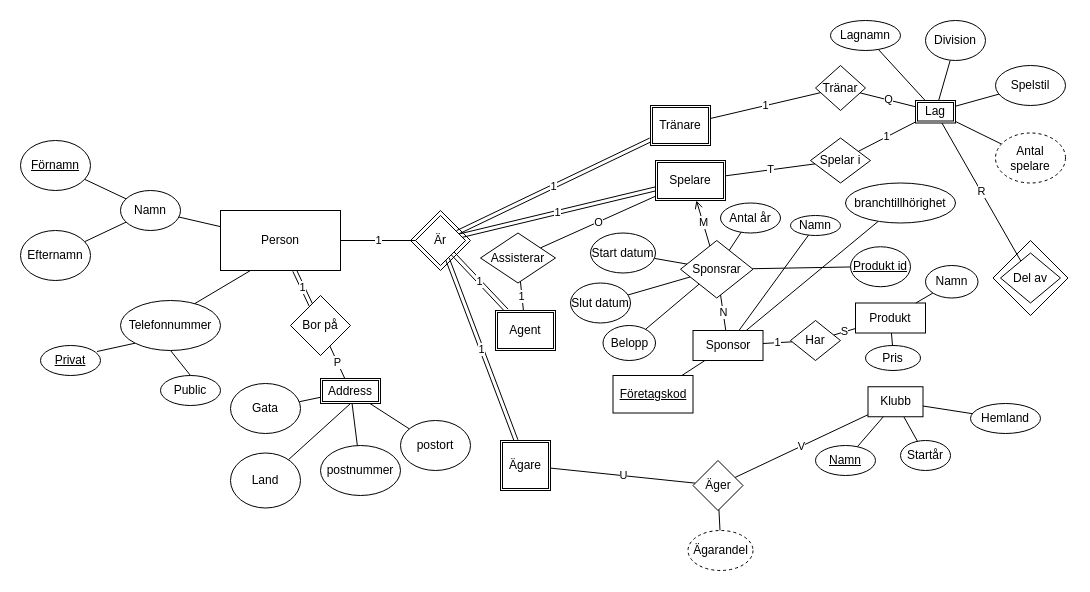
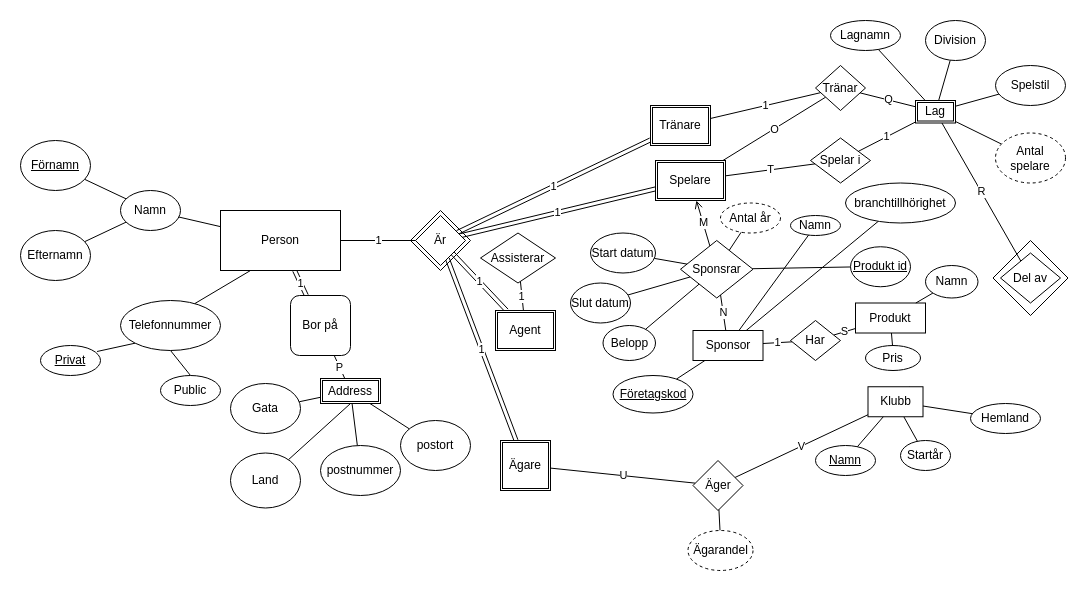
  <mxCell id="0" />
  <mxCell id="1" parent="0" />
  <mxCell id="2" value="" style="rhombus;whiteSpace=wrap;html=1;" vertex="1" parent="1"><mxGeometry x="992.5" y="240" width="75" height="75" as="geometry" /></mxCell>
  <mxCell id="3" value="" style="rhombus;whiteSpace=wrap;html=1;" vertex="1" parent="1"><mxGeometry x="410" y="210" width="60" height="60" as="geometry" /></mxCell>
  <mxCell id="4" value="1" style="orthogonalLoop=1;jettySize=auto;html=1;rounded=0;endArrow=none;endFill=0;" parent="1" source="8" target="13" edge="1"><mxGeometry relative="1" as="geometry" /></mxCell>
  <mxCell id="5" style="edgeStyle=none;rounded=0;orthogonalLoop=1;jettySize=auto;html=1;endArrow=none;endFill=0;strokeColor=#000000;" parent="1" source="8" target="20" edge="1"><mxGeometry relative="1" as="geometry"><mxPoint x="210" y="160" as="targetPoint" /></mxGeometry></mxCell>
  <mxCell id="6" style="edgeStyle=none;rounded=0;orthogonalLoop=1;jettySize=auto;html=1;exitX=0.25;exitY=1;exitDx=0;exitDy=0;entryX=0.742;entryY=0.063;entryDx=0;entryDy=0;entryPerimeter=0;endArrow=none;endFill=0;strokeColor=#000000;" parent="1" source="8" target="25" edge="1"><mxGeometry relative="1" as="geometry" /></mxCell>
  <mxCell id="7" value="1" style="edgeStyle=none;rounded=0;orthogonalLoop=1;jettySize=auto;html=1;endArrow=none;endFill=0;strokeColor=#000000;shape=link;" parent="1" source="8" target="33" edge="1"><mxGeometry relative="1" as="geometry" /></mxCell>
  <mxCell id="8" value="Person" style="rounded=0;whiteSpace=wrap;html=1;" parent="1" vertex="1"><mxGeometry x="220" y="210" width="120" height="60" as="geometry" /></mxCell>
  <mxCell id="9" value="1" style="edgeStyle=none;rounded=0;orthogonalLoop=1;jettySize=auto;html=1;endArrow=none;endFill=0;strokeColor=#000000;shape=link;" parent="1" source="13" target="36" edge="1"><mxGeometry relative="1" as="geometry"><mxPoint x="590" y="115" as="targetPoint" /><mxPoint x="490" y="190" as="sourcePoint" /></mxGeometry></mxCell>
  <mxCell id="10" value="1" style="edgeStyle=none;rounded=0;orthogonalLoop=1;jettySize=auto;html=1;endArrow=none;endFill=0;strokeColor=#000000;shape=link;" parent="1" source="13" target="38" edge="1"><mxGeometry relative="1" as="geometry"><mxPoint x="650" y="200" as="targetPoint" /></mxGeometry></mxCell>
  <mxCell id="11" value="1" style="edgeStyle=none;rounded=0;orthogonalLoop=1;jettySize=auto;html=1;endArrow=none;endFill=0;strokeColor=#000000;shape=link;" parent="1" source="13" target="40" edge="1"><mxGeometry relative="1" as="geometry"><mxPoint x="630" y="410" as="targetPoint" /></mxGeometry></mxCell>
  <mxCell id="12" value="1" style="edgeStyle=none;rounded=0;orthogonalLoop=1;jettySize=auto;html=1;endArrow=none;endFill=0;strokeColor=#000000;shape=link;" parent="1" source="13" target="37" edge="1"><mxGeometry relative="1" as="geometry"><mxPoint x="550" y="230" as="sourcePoint" /><mxPoint x="630" y="285" as="targetPoint" /></mxGeometry></mxCell>
  <mxCell id="13" value="Är" style="rhombus;whiteSpace=wrap;html=1;strokeColor=#000000;" parent="1" vertex="1"><mxGeometry x="415" y="215" width="50" height="50" as="geometry" /></mxCell>
  <mxCell id="14" style="edgeStyle=none;rounded=0;orthogonalLoop=1;jettySize=auto;html=1;endArrow=none;endFill=0;strokeColor=#000000;" parent="1" source="93" target="29" edge="1"><mxGeometry relative="1" as="geometry"><mxPoint x="310" y="407.333" as="sourcePoint" /></mxGeometry></mxCell>
  <mxCell id="15" style="edgeStyle=none;rounded=0;orthogonalLoop=1;jettySize=auto;html=1;endArrow=none;endFill=0;strokeColor=#000000;exitX=0.5;exitY=1;exitDx=0;exitDy=0;" parent="1" source="93" target="28" edge="1"><mxGeometry relative="1" as="geometry"><mxPoint x="334.171" y="410" as="sourcePoint" /><mxPoint x="290" y="447" as="targetPoint" /></mxGeometry></mxCell>
  <mxCell id="16" style="edgeStyle=none;rounded=0;orthogonalLoop=1;jettySize=auto;html=1;endArrow=none;endFill=0;strokeColor=#000000;" parent="1" source="93" target="30" edge="1"><mxGeometry relative="1" as="geometry"><mxPoint x="348.041" y="410" as="sourcePoint" /></mxGeometry></mxCell>
  <mxCell id="17" style="edgeStyle=none;rounded=0;orthogonalLoop=1;jettySize=auto;html=1;endArrow=none;endFill=0;strokeColor=#000000;" parent="1" source="93" target="31" edge="1"><mxGeometry relative="1" as="geometry"><mxPoint x="371.963" y="410" as="sourcePoint" /></mxGeometry></mxCell>
  <mxCell id="18" style="edgeStyle=none;rounded=0;orthogonalLoop=1;jettySize=auto;html=1;endArrow=none;endFill=0;strokeColor=#000000;" parent="1" source="20" target="21" edge="1"><mxGeometry relative="1" as="geometry"><mxPoint x="112" y="140" as="sourcePoint" /><mxPoint x="120" y="130" as="targetPoint" /></mxGeometry></mxCell>
  <mxCell id="19" style="edgeStyle=none;rounded=0;orthogonalLoop=1;jettySize=auto;html=1;endArrow=none;endFill=0;strokeColor=#000000;" parent="1" source="20" target="22" edge="1"><mxGeometry relative="1" as="geometry"><mxPoint x="119" y="280" as="sourcePoint" /><mxPoint x="119" y="280" as="targetPoint" /></mxGeometry></mxCell>
  <mxCell id="20" value="Namn" style="ellipse;whiteSpace=wrap;html=1;strokeColor=#000000;" parent="1" vertex="1"><mxGeometry x="120" y="190" width="60" height="40" as="geometry" /></mxCell>
  <mxCell id="21" value="&lt;u&gt;Förnamn&lt;/u&gt;" style="ellipse;whiteSpace=wrap;html=1;strokeColor=#000000;" parent="1" vertex="1"><mxGeometry x="20" y="140" width="70" height="50" as="geometry" /></mxCell>
  <mxCell id="22" value="Efternamn" style="ellipse;whiteSpace=wrap;html=1;strokeColor=#000000;" parent="1" vertex="1"><mxGeometry x="20" y="230" width="70" height="50" as="geometry" /></mxCell>
  <mxCell id="23" style="edgeStyle=none;rounded=0;orthogonalLoop=1;jettySize=auto;html=1;exitX=0;exitY=1;exitDx=0;exitDy=0;entryX=0.942;entryY=0.2;entryDx=0;entryDy=0;entryPerimeter=0;endArrow=none;endFill=0;strokeColor=#000000;" parent="1" source="25" target="26" edge="1"><mxGeometry relative="1" as="geometry" /></mxCell>
  <mxCell id="24" style="edgeStyle=none;rounded=0;orthogonalLoop=1;jettySize=auto;html=1;exitX=0.5;exitY=1;exitDx=0;exitDy=0;entryX=0.5;entryY=0;entryDx=0;entryDy=0;endArrow=none;endFill=0;strokeColor=#000000;" parent="1" source="25" target="27" edge="1"><mxGeometry relative="1" as="geometry" /></mxCell>
  <mxCell id="25" value="Telefonnummer" style="ellipse;whiteSpace=wrap;html=1;strokeColor=#000000;" parent="1" vertex="1"><mxGeometry x="120" y="300" width="100" height="50" as="geometry" /></mxCell>
  <mxCell id="26" value="&lt;u&gt;Privat&lt;/u&gt;" style="ellipse;whiteSpace=wrap;html=1;strokeColor=#000000;" parent="1" vertex="1"><mxGeometry x="40" y="345" width="60" height="30" as="geometry" /></mxCell>
  <mxCell id="27" value="Public" style="ellipse;whiteSpace=wrap;html=1;strokeColor=#000000;" parent="1" vertex="1"><mxGeometry x="160" y="375" width="60" height="30" as="geometry" /></mxCell>
  <mxCell id="28" value="Land" style="ellipse;whiteSpace=wrap;html=1;strokeColor=#000000;" parent="1" vertex="1"><mxGeometry x="230" y="452.5" width="70" height="55" as="geometry" /></mxCell>
  <mxCell id="29" value="Gata" style="ellipse;whiteSpace=wrap;html=1;strokeColor=#000000;" parent="1" vertex="1"><mxGeometry x="230" y="383" width="70" height="50" as="geometry" /></mxCell>
  <mxCell id="30" value="postnummer" style="ellipse;whiteSpace=wrap;html=1;strokeColor=#000000;" parent="1" vertex="1"><mxGeometry x="320" y="445" width="80" height="50" as="geometry" /></mxCell>
  <mxCell id="31" value="postort" style="ellipse;whiteSpace=wrap;html=1;strokeColor=#000000;" parent="1" vertex="1"><mxGeometry x="400" y="420" width="70" height="50" as="geometry" /></mxCell>
  <mxCell id="32" value="P" style="edgeStyle=none;rounded=0;orthogonalLoop=1;jettySize=auto;html=1;endArrow=none;endFill=0;strokeColor=#000000;" parent="1" source="33" target="93" edge="1"><mxGeometry relative="1" as="geometry"><mxPoint x="345" y="380" as="targetPoint" /></mxGeometry></mxCell>
- <mxCell id="33" value="Bor på" style="rhombus;whiteSpace=wrap;html=1;strokeColor=#000000;" parent="1" vertex="1"><mxGeometry x="290" y="295" width="60" height="60" as="geometry" /></mxCell>
+ <mxCell id="33" value="Bor på" style="whiteSpace=wrap;html=1;strokeColor=#000000;rounded=1;" parent="1" vertex="1"><mxGeometry x="290" y="295" width="60" height="60" as="geometry" /></mxCell>
  <mxCell id="34" style="edgeStyle=none;rounded=0;orthogonalLoop=1;jettySize=auto;html=1;exitX=1;exitY=0;exitDx=0;exitDy=0;endArrow=none;endFill=0;strokeColor=#000000;" parent="1" edge="1"><mxGeometry relative="1" as="geometry"><mxPoint x="920" y="130" as="sourcePoint" /><mxPoint x="920" y="130" as="targetPoint" /></mxGeometry></mxCell>
  <mxCell id="35" value="U" style="edgeStyle=none;rounded=0;orthogonalLoop=1;jettySize=auto;html=1;endArrow=none;endFill=0;strokeColor=#000000;" parent="1" source="36" target="57" edge="1"><mxGeometry relative="1" as="geometry" /></mxCell>
  <mxCell id="36" value="Ägare" style="shape=ext;double=1;rounded=0;whiteSpace=wrap;html=1;strokeColor=#000000;" parent="1" vertex="1"><mxGeometry x="500" y="440" width="50" height="50" as="geometry" /></mxCell>
  <mxCell id="37" value="Tränare" style="shape=ext;double=1;rounded=0;whiteSpace=wrap;html=1;strokeColor=#000000;" parent="1" vertex="1"><mxGeometry x="650" y="105" width="60" height="40" as="geometry" /></mxCell>
  <mxCell id="38" value="Agent" style="shape=ext;double=1;rounded=0;whiteSpace=wrap;html=1;strokeColor=#000000;" parent="1" vertex="1"><mxGeometry x="495" y="310" width="60" height="40" as="geometry" /></mxCell>
- <mxCell id="39" value="O" style="edgeStyle=none;rounded=0;orthogonalLoop=1;jettySize=auto;html=1;endArrow=none;endFill=0;strokeColor=#000000;" parent="1" source="40" target="61" edge="1"><mxGeometry relative="1" as="geometry" /></mxCell>
+ <mxCell id="39" value="O" style="edgeStyle=none;rounded=0;orthogonalLoop=1;jettySize=auto;html=1;endArrow=none;endFill=0;strokeColor=#000000;" parent="1" source="40" target="64" edge="1"><mxGeometry relative="1" as="geometry" /></mxCell>
  <mxCell id="40" value="Spelare" style="shape=ext;double=1;rounded=0;whiteSpace=wrap;html=1;strokeColor=#000000;" parent="1" vertex="1"><mxGeometry x="655" y="160" width="70" height="40" as="geometry" /></mxCell>
  <mxCell id="41" style="edgeStyle=none;rounded=0;orthogonalLoop=1;jettySize=auto;html=1;endArrow=none;endFill=0;strokeColor=#000000;" parent="1" source="94" target="48" edge="1"><mxGeometry relative="1" as="geometry"><mxPoint x="921.861" y="100" as="sourcePoint" /></mxGeometry></mxCell>
  <mxCell id="42" style="edgeStyle=none;rounded=0;orthogonalLoop=1;jettySize=auto;html=1;endArrow=none;endFill=0;strokeColor=#000000;" parent="1" source="94" target="49" edge="1"><mxGeometry relative="1" as="geometry"><mxPoint x="950.89" y="100" as="sourcePoint" /></mxGeometry></mxCell>
  <mxCell id="43" style="edgeStyle=none;rounded=0;orthogonalLoop=1;jettySize=auto;html=1;endArrow=none;endFill=0;strokeColor=#000000;" parent="1" source="47" target="52" edge="1"><mxGeometry relative="1" as="geometry" /></mxCell>
  <mxCell id="44" style="edgeStyle=none;rounded=0;orthogonalLoop=1;jettySize=auto;html=1;endArrow=none;endFill=0;strokeColor=#000000;" parent="1" source="47" target="51" edge="1"><mxGeometry relative="1" as="geometry" /></mxCell>
  <mxCell id="45" style="edgeStyle=none;rounded=0;orthogonalLoop=1;jettySize=auto;html=1;exitX=0.75;exitY=0;exitDx=0;exitDy=0;endArrow=none;endFill=0;strokeColor=#000000;" parent="1" source="47" target="50" edge="1"><mxGeometry relative="1" as="geometry" /></mxCell>
  <mxCell id="46" value="V" style="edgeStyle=none;rounded=0;orthogonalLoop=1;jettySize=auto;html=1;endArrow=none;endFill=0;strokeColor=#000000;" parent="1" source="47" target="57" edge="1"><mxGeometry relative="1" as="geometry" /></mxCell>
  <mxCell id="47" value="Klubb" style="rounded=0;whiteSpace=wrap;html=1;strokeColor=#000000;" parent="1" vertex="1"><mxGeometry x="867.5" y="386.25" width="55" height="30" as="geometry" /></mxCell>
  <mxCell id="48" value="Lagnamn" style="ellipse;whiteSpace=wrap;html=1;strokeColor=#000000;" parent="1" vertex="1"><mxGeometry x="830" y="20" width="70" height="30" as="geometry" /></mxCell>
  <mxCell id="49" value="Spelstil" style="ellipse;whiteSpace=wrap;html=1;strokeColor=#000000;" parent="1" vertex="1"><mxGeometry x="995" y="65" width="70" height="40" as="geometry" /></mxCell>
  <mxCell id="50" value="&lt;u&gt;Namn&lt;/u&gt;" style="ellipse;whiteSpace=wrap;html=1;strokeColor=#000000;" parent="1" vertex="1"><mxGeometry x="815" y="445" width="60" height="30" as="geometry" /></mxCell>
  <mxCell id="51" value="Startår" style="ellipse;whiteSpace=wrap;html=1;strokeColor=#000000;" parent="1" vertex="1"><mxGeometry x="900" y="440" width="50" height="30" as="geometry" /></mxCell>
  <mxCell id="52" value="Hemland" style="ellipse;whiteSpace=wrap;html=1;strokeColor=#000000;" parent="1" vertex="1"><mxGeometry x="970" y="403" width="70" height="30" as="geometry" /></mxCell>
  <mxCell id="53" style="edgeStyle=none;rounded=0;orthogonalLoop=1;jettySize=auto;html=1;endArrow=none;endFill=0;strokeColor=#000000;" parent="1" source="54" target="94" edge="1"><mxGeometry relative="1" as="geometry"><mxPoint x="936.765" y="100" as="targetPoint" /></mxGeometry></mxCell>
  <mxCell id="54" value="Division" style="ellipse;whiteSpace=wrap;html=1;strokeColor=#000000;" parent="1" vertex="1"><mxGeometry x="925" y="20" width="60" height="40" as="geometry" /></mxCell>
  <mxCell id="55" style="edgeStyle=none;rounded=0;orthogonalLoop=1;jettySize=auto;html=1;endArrow=none;endFill=0;strokeColor=#000000;" parent="1" source="56" target="94" edge="1"><mxGeometry relative="1" as="geometry"><mxPoint x="970" y="114.327" as="targetPoint" /></mxGeometry></mxCell>
  <mxCell id="56" value="Antal spelare" style="ellipse;whiteSpace=wrap;html=1;strokeColor=#000000;dashed=1;" parent="1" vertex="1"><mxGeometry x="995" y="132.5" width="70" height="50" as="geometry" /></mxCell>
  <mxCell id="57" value="Äger" style="rhombus;whiteSpace=wrap;html=1;strokeColor=#000000;" parent="1" vertex="1"><mxGeometry x="692.5" y="460" width="50" height="50" as="geometry" /></mxCell>
  <mxCell id="58" style="edgeStyle=none;rounded=0;orthogonalLoop=1;jettySize=auto;html=1;endArrow=none;endFill=0;strokeColor=#000000;" parent="1" source="59" target="57" edge="1"><mxGeometry relative="1" as="geometry" /></mxCell>
  <mxCell id="59" value="Ägarandel" style="ellipse;whiteSpace=wrap;html=1;dashed=1;strokeColor=#000000;" parent="1" vertex="1"><mxGeometry x="687.5" y="530" width="65" height="40" as="geometry" /></mxCell>
  <mxCell id="60" value="1" style="edgeStyle=none;rounded=0;orthogonalLoop=1;jettySize=auto;html=1;endArrow=none;endFill=0;strokeColor=#000000;" parent="1" source="61" target="38" edge="1"><mxGeometry relative="1" as="geometry" /></mxCell>
  <mxCell id="61" value="Assisterar" style="rhombus;whiteSpace=wrap;html=1;strokeColor=#000000;" parent="1" vertex="1"><mxGeometry x="480" y="232.5" width="75" height="50" as="geometry" /></mxCell>
  <mxCell id="62" value="Q" style="edgeStyle=none;rounded=0;orthogonalLoop=1;jettySize=auto;html=1;endArrow=none;endFill=0;strokeColor=#000000;" parent="1" source="64" target="94" edge="1"><mxGeometry relative="1" as="geometry"><mxPoint x="900" y="104.868" as="targetPoint" /></mxGeometry></mxCell>
  <mxCell id="63" value="1" style="edgeStyle=none;rounded=0;orthogonalLoop=1;jettySize=auto;html=1;endArrow=none;endFill=0;strokeColor=#000000;" parent="1" source="64" target="37" edge="1"><mxGeometry relative="1" as="geometry" /></mxCell>
  <mxCell id="64" value="Tränar" style="rhombus;whiteSpace=wrap;html=1;strokeColor=#000000;" parent="1" vertex="1"><mxGeometry x="815" y="65" width="50" height="45" as="geometry" /></mxCell>
  <mxCell id="65" value="T" style="edgeStyle=none;rounded=0;orthogonalLoop=1;jettySize=auto;html=1;endArrow=none;endFill=0;strokeColor=#000000;" parent="1" source="67" target="40" edge="1"><mxGeometry relative="1" as="geometry" /></mxCell>
  <mxCell id="66" value="1" style="edgeStyle=none;rounded=0;orthogonalLoop=1;jettySize=auto;html=1;endArrow=none;endFill=0;strokeColor=#000000;" parent="1" source="67" target="94" edge="1"><mxGeometry relative="1" as="geometry"><mxPoint x="903.333" y="130" as="targetPoint" /></mxGeometry></mxCell>
  <mxCell id="67" value="Spelar i" style="rhombus;whiteSpace=wrap;html=1;strokeColor=#000000;" parent="1" vertex="1"><mxGeometry x="810" y="137.5" width="60" height="45" as="geometry" /></mxCell>
  <mxCell id="68" value="Sponsor" style="rounded=0;whiteSpace=wrap;html=1;strokeColor=#000000;" parent="1" vertex="1"><mxGeometry x="692.5" y="330" width="70" height="30" as="geometry" /></mxCell>
  <mxCell id="69" style="edgeStyle=none;rounded=0;orthogonalLoop=1;jettySize=auto;html=1;endArrow=none;endFill=0;strokeColor=#000000;" parent="1" source="70" target="68" edge="1"><mxGeometry relative="1" as="geometry" /></mxCell>
- <mxCell id="70" value="&lt;u&gt;Företagskod&lt;/u&gt;" style="whiteSpace=wrap;html=1;strokeColor=#000000;rounded=0;" parent="1" vertex="1"><mxGeometry x="612.5" y="375" width="80" height="37.5" as="geometry" /></mxCell>
+ <mxCell id="70" value="&lt;u&gt;Företagskod&lt;/u&gt;" style="ellipse;whiteSpace=wrap;html=1;strokeColor=#000000;" parent="1" vertex="1"><mxGeometry x="612.5" y="375" width="80" height="37.5" as="geometry" /></mxCell>
  <mxCell id="71" value="Produkt" style="rounded=0;whiteSpace=wrap;html=1;strokeColor=#000000;" parent="1" vertex="1"><mxGeometry x="855" y="302.5" width="70" height="30" as="geometry" /></mxCell>
  <mxCell id="72" style="edgeStyle=none;rounded=0;orthogonalLoop=1;jettySize=auto;html=1;endArrow=none;endFill=0;strokeColor=#000000;" parent="1" source="73" target="68" edge="1"><mxGeometry relative="1" as="geometry" /></mxCell>
  <mxCell id="73" value="branchtillhörighet" style="ellipse;whiteSpace=wrap;html=1;strokeColor=#000000;" parent="1" vertex="1"><mxGeometry x="845" y="182.5" width="110" height="40" as="geometry" /></mxCell>
  <mxCell id="74" style="edgeStyle=none;rounded=0;orthogonalLoop=1;jettySize=auto;html=1;endArrow=none;endFill=0;strokeColor=#000000;" parent="1" source="75" target="68" edge="1"><mxGeometry relative="1" as="geometry" /></mxCell>
  <mxCell id="75" value="Namn" style="ellipse;whiteSpace=wrap;html=1;strokeColor=#000000;" parent="1" vertex="1"><mxGeometry x="790" y="215" width="50" height="20" as="geometry" /></mxCell>
  <mxCell id="76" value="1" style="edgeStyle=none;rounded=0;orthogonalLoop=1;jettySize=auto;html=1;endArrow=none;endFill=0;strokeColor=#000000;" parent="1" source="78" target="68" edge="1"><mxGeometry relative="1" as="geometry" /></mxCell>
  <mxCell id="77" value="S" style="edgeStyle=none;rounded=0;orthogonalLoop=1;jettySize=auto;html=1;endArrow=none;endFill=0;strokeColor=#000000;" parent="1" source="78" target="71" edge="1"><mxGeometry relative="1" as="geometry" /></mxCell>
  <mxCell id="78" value="Har" style="rhombus;whiteSpace=wrap;html=1;strokeColor=#000000;" parent="1" vertex="1"><mxGeometry x="790" y="320" width="50" height="40" as="geometry" /></mxCell>
  <mxCell id="79" style="edgeStyle=none;rounded=0;orthogonalLoop=1;jettySize=auto;html=1;endArrow=none;endFill=0;strokeColor=#000000;" parent="1" source="80" target="95" edge="1"><mxGeometry relative="1" as="geometry"><mxPoint x="595.2" y="337.5" as="targetPoint" /></mxGeometry></mxCell>
  <mxCell id="80" value="Start datum" style="ellipse;whiteSpace=wrap;html=1;strokeColor=#000000;" parent="1" vertex="1"><mxGeometry x="590" y="232.5" width="65" height="40" as="geometry" /></mxCell>
  <mxCell id="81" style="edgeStyle=none;rounded=0;orthogonalLoop=1;jettySize=auto;html=1;endArrow=none;endFill=0;strokeColor=#000000;" parent="1" source="82" target="95" edge="1"><mxGeometry relative="1" as="geometry"><mxPoint x="616.757" y="337.5" as="targetPoint" /></mxGeometry></mxCell>
  <mxCell id="82" value="Slut datum" style="ellipse;whiteSpace=wrap;html=1;strokeColor=#000000;" parent="1" vertex="1"><mxGeometry x="570" y="282.5" width="60" height="40" as="geometry" /></mxCell>
  <mxCell id="83" style="edgeStyle=none;rounded=0;orthogonalLoop=1;jettySize=auto;html=1;endArrow=none;endFill=0;strokeColor=#000000;" parent="1" source="84" target="95" edge="1"><mxGeometry relative="1" as="geometry"><mxPoint x="652.593" y="337.5" as="targetPoint" /></mxGeometry></mxCell>
- <mxCell id="84" value="Antal år" style="ellipse;whiteSpace=wrap;html=1;strokeColor=#000000;dashed=0;" parent="1" vertex="1"><mxGeometry x="720" y="202.5" width="60" height="30" as="geometry" /></mxCell>
+ <mxCell id="84" value="Antal år" style="ellipse;whiteSpace=wrap;html=1;strokeColor=#000000;dashed=1;" parent="1" vertex="1"><mxGeometry x="720" y="202.5" width="60" height="30" as="geometry" /></mxCell>
  <mxCell id="85" value="R" style="edgeStyle=none;rounded=0;orthogonalLoop=1;jettySize=auto;html=1;endArrow=none;endFill=0;strokeColor=#000000;" parent="1" source="86" target="94" edge="1"><mxGeometry relative="1" as="geometry"><mxPoint x="944.808" y="130" as="targetPoint" /></mxGeometry></mxCell>
  <mxCell id="86" value="Del av" style="rhombus;whiteSpace=wrap;html=1;strokeColor=#000000;" parent="1" vertex="1"><mxGeometry x="1000" y="252.5" width="60" height="50" as="geometry" /></mxCell>
  <mxCell id="87" style="edgeStyle=none;rounded=0;orthogonalLoop=1;jettySize=auto;html=1;endArrow=none;endFill=0;strokeColor=#000000;" parent="1" source="88" target="95" edge="1"><mxGeometry relative="1" as="geometry" /></mxCell>
  <mxCell id="88" value="&lt;u&gt;Produkt id&lt;/u&gt;" style="ellipse;whiteSpace=wrap;html=1;strokeColor=#000000;" parent="1" vertex="1"><mxGeometry x="850" y="246.25" width="60" height="40" as="geometry" /></mxCell>
  <mxCell id="89" style="edgeStyle=none;rounded=0;orthogonalLoop=1;jettySize=auto;html=1;endArrow=none;endFill=0;strokeColor=#000000;" parent="1" source="90" target="71" edge="1"><mxGeometry relative="1" as="geometry" /></mxCell>
  <mxCell id="90" value="Namn" style="ellipse;whiteSpace=wrap;html=1;strokeColor=#000000;" parent="1" vertex="1"><mxGeometry x="925" y="265" width="52.5" height="32.5" as="geometry" /></mxCell>
  <mxCell id="91" style="edgeStyle=none;rounded=0;orthogonalLoop=1;jettySize=auto;html=1;endArrow=none;endFill=0;strokeColor=#000000;" parent="1" source="92" target="95" edge="1"><mxGeometry relative="1" as="geometry"><mxPoint x="631.562" y="337.5" as="targetPoint" /></mxGeometry></mxCell>
  <mxCell id="92" value="Belopp" style="ellipse;whiteSpace=wrap;html=1;strokeColor=#000000;" parent="1" vertex="1"><mxGeometry x="602.5" y="325" width="52.5" height="35" as="geometry" /></mxCell>
  <mxCell id="93" value="Address" style="shape=ext;double=1;rounded=0;whiteSpace=wrap;html=1;strokeColor=#000000;" parent="1" vertex="1"><mxGeometry x="320" y="378" width="60" height="25" as="geometry" /></mxCell>
  <mxCell id="94" value="Lag" style="shape=ext;double=1;rounded=0;whiteSpace=wrap;html=1;strokeColor=#000000;" parent="1" vertex="1"><mxGeometry x="915" y="100" width="40" height="22.5" as="geometry" /></mxCell>
  <mxCell id="95" value="Sponsrar" style="rhombus;whiteSpace=wrap;html=1;" vertex="1" parent="1"><mxGeometry x="680" y="240" width="72.5" height="57.5" as="geometry" /></mxCell>
  <mxCell id="96" value="N" style="endArrow=none;html=1;" edge="1" parent="1" source="68" target="95"><mxGeometry width="50" height="50" relative="1" as="geometry"><mxPoint x="690" y="250" as="sourcePoint" /><mxPoint x="740" y="200" as="targetPoint" /></mxGeometry></mxCell>
  <mxCell id="97" value="M" style="endArrow=open;html=1;" edge="1" parent="1" source="95" target="40"><mxGeometry width="50" height="50" relative="1" as="geometry"><mxPoint x="690" y="250" as="sourcePoint" /><mxPoint x="740" y="200" as="targetPoint" /></mxGeometry></mxCell>
  <mxCell id="98" style="edgeStyle=none;orthogonalLoop=1;jettySize=auto;html=1;endArrow=none;" edge="1" parent="1" source="99" target="71"><mxGeometry relative="1" as="geometry" /></mxCell>
  <mxCell id="99" value="Pris" style="ellipse;whiteSpace=wrap;html=1;" vertex="1" parent="1"><mxGeometry x="865" y="345" width="55" height="25" as="geometry" /></mxCell>
